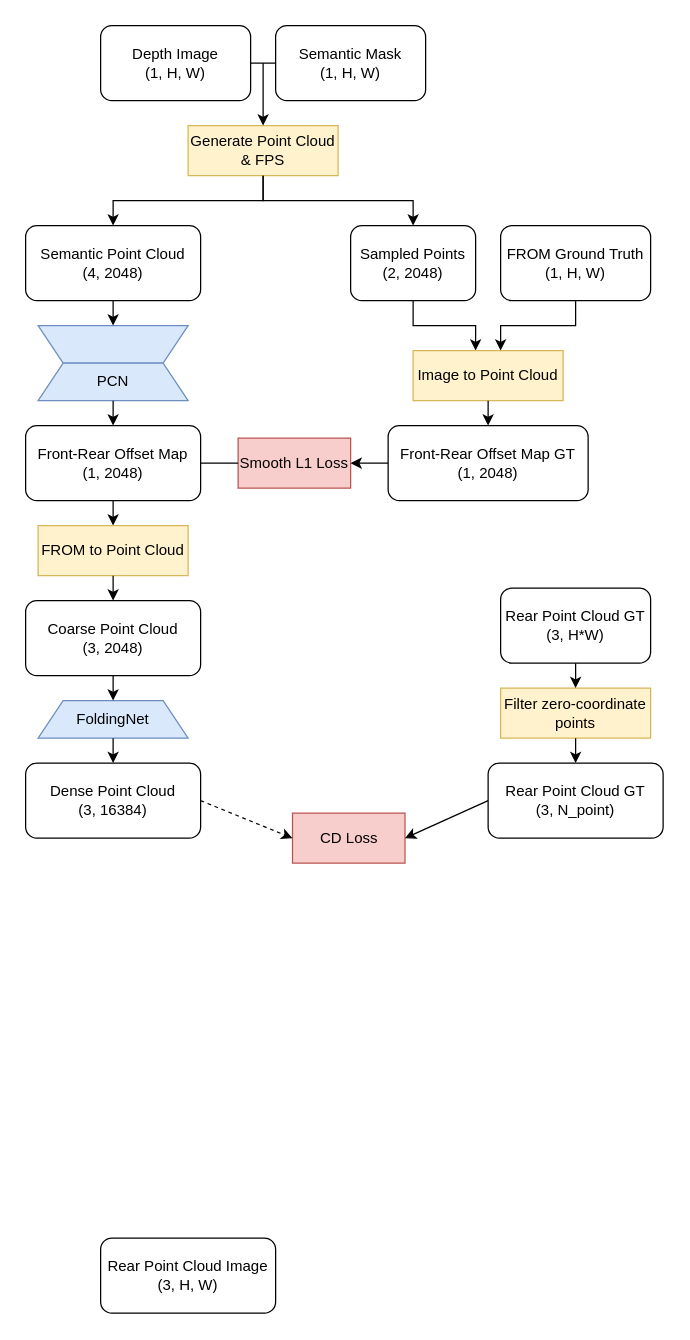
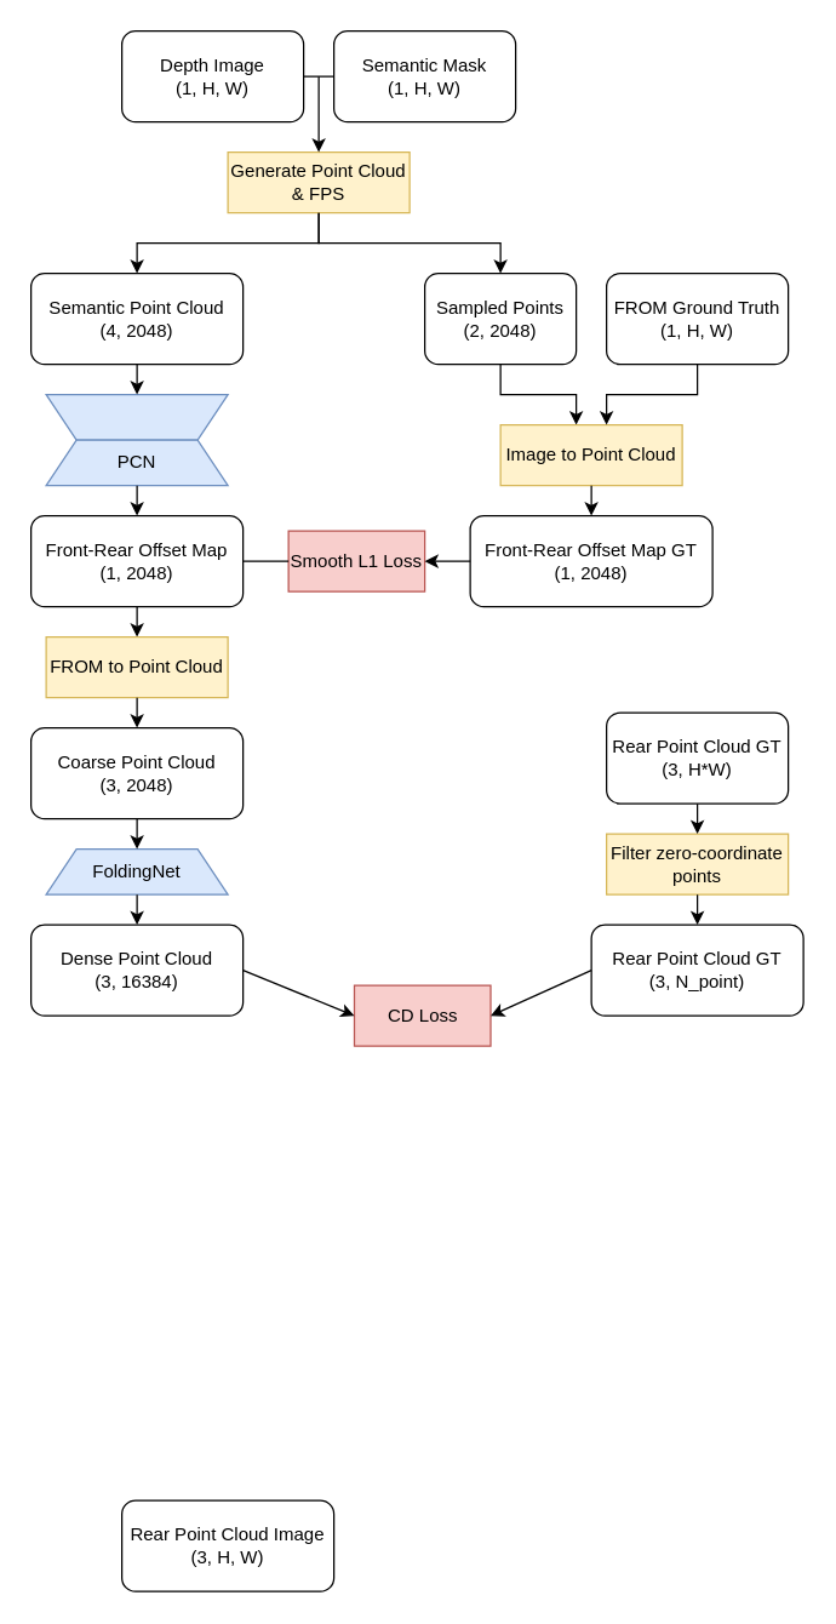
  <mxCell id="0" />
  <mxCell id="1" parent="0" />
  <mxCell id="2" value="Semantic Point Cloud&lt;br&gt;(4, 2048)" style="rounded=1;whiteSpace=wrap;html=1;" parent="1" vertex="1"><mxGeometry x="20" y="180" width="140" height="60" as="geometry" /></mxCell>
  <mxCell id="3" value="" style="shape=trapezoid;perimeter=trapezoidPerimeter;whiteSpace=wrap;html=1;fixedSize=1;rotation=-180;fillColor=#dae8fc;strokeColor=#6c8ebf;" parent="1" vertex="1"><mxGeometry x="30" y="260" width="120" height="30" as="geometry" /></mxCell>
  <mxCell id="4" value="PCN" style="shape=trapezoid;perimeter=trapezoidPerimeter;whiteSpace=wrap;html=1;fixedSize=1;rotation=0;fillColor=#dae8fc;strokeColor=#6c8ebf;" parent="1" vertex="1"><mxGeometry x="30" y="290" width="120" height="30" as="geometry" /></mxCell>
  <mxCell id="5" value="" style="endArrow=classic;html=1;rounded=0;exitX=0.5;exitY=1;exitDx=0;exitDy=0;entryX=0.5;entryY=1;entryDx=0;entryDy=0;" parent="1" source="2" target="3" edge="1"><mxGeometry width="50" height="50" relative="1" as="geometry"><mxPoint x="170" y="270" as="sourcePoint" /><mxPoint x="220" y="220" as="targetPoint" /></mxGeometry></mxCell>
  <mxCell id="6" value="Front-Rear Offset Map&lt;div&gt;(1, 2048)&lt;/div&gt;" style="rounded=1;whiteSpace=wrap;html=1;" parent="1" vertex="1"><mxGeometry x="20" y="340" width="140" height="60" as="geometry" /></mxCell>
  <mxCell id="7" value="" style="endArrow=classic;html=1;rounded=0;exitX=0.5;exitY=1;exitDx=0;exitDy=0;" parent="1" source="4" target="6" edge="1"><mxGeometry width="50" height="50" relative="1" as="geometry"><mxPoint x="200" y="320" as="sourcePoint" /><mxPoint x="250" y="270" as="targetPoint" /></mxGeometry></mxCell>
  <mxCell id="8" value="Depth Image&lt;div&gt;(1, H, W)&lt;/div&gt;" style="rounded=1;whiteSpace=wrap;html=1;" parent="1" vertex="1"><mxGeometry x="80" y="20" width="120" height="60" as="geometry" /></mxCell>
  <mxCell id="9" value="Semantic Mask&lt;div&gt;(1, H, W)&lt;/div&gt;" style="rounded=1;whiteSpace=wrap;html=1;" parent="1" vertex="1"><mxGeometry x="220" y="20" width="120" height="60" as="geometry" /></mxCell>
  <mxCell id="10" value="Generate Point Cloud&lt;div&gt;&amp;amp; FPS&lt;/div&gt;" style="rounded=0;whiteSpace=wrap;html=1;fillColor=#fff2cc;strokeColor=#d6b656;" parent="1" vertex="1"><mxGeometry x="150" y="100" width="120" height="40" as="geometry" /></mxCell>
  <mxCell id="11" value="" style="endArrow=none;html=1;rounded=0;exitX=1;exitY=0.5;exitDx=0;exitDy=0;entryX=0;entryY=0.5;entryDx=0;entryDy=0;" parent="1" source="8" target="9" edge="1"><mxGeometry width="50" height="50" relative="1" as="geometry"><mxPoint x="200" y="-10" as="sourcePoint" /><mxPoint x="250" y="-60" as="targetPoint" /></mxGeometry></mxCell>
  <mxCell id="12" value="" style="endArrow=classic;html=1;rounded=0;entryX=0.5;entryY=0;entryDx=0;entryDy=0;" parent="1" target="10" edge="1"><mxGeometry width="50" height="50" relative="1" as="geometry"><mxPoint x="210" y="50" as="sourcePoint" /><mxPoint x="400" y="70" as="targetPoint" /></mxGeometry></mxCell>
  <mxCell id="13" value="" style="endArrow=classic;html=1;rounded=0;entryX=0.5;entryY=0;entryDx=0;entryDy=0;" parent="1" target="2" edge="1"><mxGeometry width="50" height="50" relative="1" as="geometry"><mxPoint x="210" y="140" as="sourcePoint" /><mxPoint x="250" y="150" as="targetPoint" /><Array as="points"><mxPoint x="210" y="160" /><mxPoint x="90" y="160" /></Array></mxGeometry></mxCell>
  <mxCell id="14" value="" style="endArrow=classic;html=1;rounded=0;" parent="1" edge="1"><mxGeometry width="50" height="50" relative="1" as="geometry"><mxPoint x="210" y="140" as="sourcePoint" /><mxPoint x="330" y="180" as="targetPoint" /><Array as="points"><mxPoint x="210" y="160" /><mxPoint x="330" y="160" /></Array></mxGeometry></mxCell>
  <mxCell id="15" value="Sampled Points&lt;div&gt;(2, 2048)&lt;/div&gt;" style="rounded=1;whiteSpace=wrap;html=1;" parent="1" vertex="1"><mxGeometry x="280" y="180" width="100" height="60" as="geometry" /></mxCell>
  <mxCell id="16" value="FROM Ground Truth&lt;div&gt;(1, H, W)&lt;/div&gt;" style="rounded=1;whiteSpace=wrap;html=1;" parent="1" vertex="1"><mxGeometry x="400" y="180" width="120" height="60" as="geometry" /></mxCell>
  <mxCell id="17" value="" style="endArrow=classic;html=1;rounded=0;exitX=0.5;exitY=1;exitDx=0;exitDy=0;" parent="1" source="15" edge="1"><mxGeometry width="50" height="50" relative="1" as="geometry"><mxPoint x="340" y="310" as="sourcePoint" /><mxPoint x="380" y="280" as="targetPoint" /><Array as="points"><mxPoint x="330" y="260" /><mxPoint x="380" y="260" /></Array></mxGeometry></mxCell>
  <mxCell id="18" value="Image to Point Cloud" style="rounded=0;whiteSpace=wrap;html=1;fillColor=#fff2cc;strokeColor=#d6b656;" parent="1" vertex="1"><mxGeometry x="330" y="280" width="120" height="40" as="geometry" /></mxCell>
  <mxCell id="19" value="" style="endArrow=classic;html=1;rounded=0;exitX=0.5;exitY=1;exitDx=0;exitDy=0;" parent="1" source="16" edge="1"><mxGeometry width="50" height="50" relative="1" as="geometry"><mxPoint x="500" y="310" as="sourcePoint" /><mxPoint x="400" y="280" as="targetPoint" /><Array as="points"><mxPoint x="460" y="260" /><mxPoint x="400" y="260" /></Array></mxGeometry></mxCell>
  <mxCell id="20" value="" style="endArrow=classic;html=1;rounded=0;exitX=0.5;exitY=1;exitDx=0;exitDy=0;" parent="1" source="18" edge="1"><mxGeometry width="50" height="50" relative="1" as="geometry"><mxPoint x="410" y="440" as="sourcePoint" /><mxPoint x="390" y="340" as="targetPoint" /></mxGeometry></mxCell>
  <mxCell id="21" value="Front-Rear Offset Map GT&lt;div&gt;(1, 2048)&lt;/div&gt;" style="rounded=1;whiteSpace=wrap;html=1;" parent="1" vertex="1"><mxGeometry x="310" y="340" width="160" height="60" as="geometry" /></mxCell>
  <mxCell id="22" value="Smooth L1 Loss" style="rounded=0;whiteSpace=wrap;html=1;fillColor=#f8cecc;strokeColor=#b85450;" parent="1" vertex="1"><mxGeometry x="190" y="350" width="90" height="40" as="geometry" /></mxCell>
  <mxCell id="23" value="" style="endArrow=classic;html=1;rounded=0;exitX=0;exitY=0.5;exitDx=0;exitDy=0;entryX=1;entryY=0.5;entryDx=0;entryDy=0;" parent="1" source="21" target="22" edge="1"><mxGeometry width="50" height="50" relative="1" as="geometry"><mxPoint x="240" y="460" as="sourcePoint" /><mxPoint x="290" y="410" as="targetPoint" /></mxGeometry></mxCell>
  <mxCell id="24" value="" style="endArrow=none;html=1;rounded=0;exitX=1;exitY=0.5;exitDx=0;exitDy=0;entryX=0;entryY=0.5;entryDx=0;entryDy=0;" parent="1" source="6" target="22" edge="1"><mxGeometry width="50" height="50" relative="1" as="geometry"><mxPoint x="160" y="460" as="sourcePoint" /><mxPoint x="210" y="410" as="targetPoint" /></mxGeometry></mxCell>
  <mxCell id="25" value="" style="endArrow=classic;html=1;rounded=0;exitX=0.5;exitY=1;exitDx=0;exitDy=0;" parent="1" source="6" edge="1"><mxGeometry width="50" height="50" relative="1" as="geometry"><mxPoint x="130" y="520" as="sourcePoint" /><mxPoint x="90" y="420" as="targetPoint" /></mxGeometry></mxCell>
  <mxCell id="26" value="FROM to Point Cloud" style="rounded=0;whiteSpace=wrap;html=1;fillColor=#fff2cc;strokeColor=#d6b656;" parent="1" vertex="1"><mxGeometry x="30" y="420" width="120" height="40" as="geometry" /></mxCell>
  <mxCell id="27" value="Coarse Point Cloud&lt;div&gt;(3, 2048)&lt;/div&gt;" style="rounded=1;whiteSpace=wrap;html=1;" parent="1" vertex="1"><mxGeometry x="20" y="480" width="140" height="60" as="geometry" /></mxCell>
  <mxCell id="28" value="" style="endArrow=classic;html=1;rounded=0;exitX=0.5;exitY=1;exitDx=0;exitDy=0;entryX=0.5;entryY=0;entryDx=0;entryDy=0;" parent="1" source="26" target="27" edge="1"><mxGeometry width="50" height="50" relative="1" as="geometry"><mxPoint x="180" y="480" as="sourcePoint" /><mxPoint x="230" y="430" as="targetPoint" /></mxGeometry></mxCell>
  <mxCell id="29" value="FoldingNet" style="shape=trapezoid;perimeter=trapezoidPerimeter;whiteSpace=wrap;html=1;fixedSize=1;rotation=0;fillColor=#dae8fc;strokeColor=#6c8ebf;" parent="1" vertex="1"><mxGeometry x="30" y="560" width="120" height="30" as="geometry" /></mxCell>
  <mxCell id="30" value="" style="endArrow=classic;html=1;rounded=0;exitX=0.5;exitY=1;exitDx=0;exitDy=0;" parent="1" source="27" target="29" edge="1"><mxGeometry width="50" height="50" relative="1" as="geometry"><mxPoint x="170" y="560" as="sourcePoint" /><mxPoint x="220" y="510" as="targetPoint" /></mxGeometry></mxCell>
  <mxCell id="31" value="" style="endArrow=classic;html=1;rounded=0;exitX=0.5;exitY=1;exitDx=0;exitDy=0;" parent="1" source="29" edge="1"><mxGeometry width="50" height="50" relative="1" as="geometry"><mxPoint x="120" y="670" as="sourcePoint" /><mxPoint x="90" y="610" as="targetPoint" /></mxGeometry></mxCell>
  <mxCell id="32" value="Dense Point Cloud&lt;div&gt;(3, 16384)&lt;/div&gt;" style="rounded=1;whiteSpace=wrap;html=1;" parent="1" vertex="1"><mxGeometry x="20" y="610" width="140" height="60" as="geometry" /></mxCell>
  <mxCell id="33" value="Rear Point Cloud GT&lt;div&gt;(3, H*W)&lt;/div&gt;" style="rounded=1;whiteSpace=wrap;html=1;" parent="1" vertex="1"><mxGeometry x="400" y="470" width="120" height="60" as="geometry" /></mxCell>
  <mxCell id="34" value="Filter zero-coordinate points" style="rounded=0;whiteSpace=wrap;html=1;fillColor=#fff2cc;strokeColor=#d6b656;" parent="1" vertex="1"><mxGeometry x="400" y="550" width="120" height="40" as="geometry" /></mxCell>
  <mxCell id="35" value="" style="endArrow=classic;html=1;rounded=0;exitX=0.5;exitY=1;exitDx=0;exitDy=0;entryX=0.5;entryY=0;entryDx=0;entryDy=0;" parent="1" source="33" target="34" edge="1"><mxGeometry width="50" height="50" relative="1" as="geometry"><mxPoint x="470" y="650" as="sourcePoint" /><mxPoint x="520" y="600" as="targetPoint" /></mxGeometry></mxCell>
  <mxCell id="36" value="Rear Point Cloud GT&lt;div&gt;(3, N_point)&lt;/div&gt;" style="rounded=1;whiteSpace=wrap;html=1;" parent="1" vertex="1"><mxGeometry x="390" y="610" width="140" height="60" as="geometry" /></mxCell>
  <mxCell id="37" value="" style="endArrow=classic;html=1;rounded=0;exitX=0.5;exitY=1;exitDx=0;exitDy=0;entryX=0.5;entryY=0;entryDx=0;entryDy=0;" parent="1" source="34" target="36" edge="1"><mxGeometry width="50" height="50" relative="1" as="geometry"><mxPoint x="520" y="580" as="sourcePoint" /><mxPoint x="570" y="530" as="targetPoint" /></mxGeometry></mxCell>
  <mxCell id="38" value="CD Loss" style="rounded=0;whiteSpace=wrap;html=1;fillColor=#f8cecc;strokeColor=#b85450;" parent="1" vertex="1"><mxGeometry x="233.5" y="650" width="90" height="40" as="geometry" /></mxCell>
  <mxCell id="39" value="" style="endArrow=classic;html=1;rounded=0;exitX=0;exitY=0.5;exitDx=0;exitDy=0;entryX=1;entryY=0.5;entryDx=0;entryDy=0;" parent="1" source="36" target="38" edge="1"><mxGeometry width="50" height="50" relative="1" as="geometry"><mxPoint x="380" y="760" as="sourcePoint" /><mxPoint x="430" y="710" as="targetPoint" /></mxGeometry></mxCell>
- <mxCell id="40" value="" style="endArrow=classic;html=1;rounded=0;exitX=1;exitY=0.5;exitDx=0;exitDy=0;entryX=0;entryY=0.5;entryDx=0;entryDy=0;dashed=1;" parent="1" source="32" target="38" edge="1"><mxGeometry width="50" height="50" relative="1" as="geometry"><mxPoint x="160" y="750" as="sourcePoint" /><mxPoint x="210" y="700" as="targetPoint" /></mxGeometry></mxCell>
+ <mxCell id="40" value="" style="endArrow=classic;html=1;rounded=0;exitX=1;exitY=0.5;exitDx=0;exitDy=0;entryX=0;entryY=0.5;entryDx=0;entryDy=0;" parent="1" source="32" target="38" edge="1"><mxGeometry width="50" height="50" relative="1" as="geometry"><mxPoint x="160" y="750" as="sourcePoint" /><mxPoint x="210" y="700" as="targetPoint" /></mxGeometry></mxCell>
  <mxCell id="41" value="Rear Point Cloud Image&lt;div&gt;(3, H, W)&lt;/div&gt;" style="rounded=1;whiteSpace=wrap;html=1;" parent="1" vertex="1"><mxGeometry x="80" y="990" width="140" height="60" as="geometry" /></mxCell>
